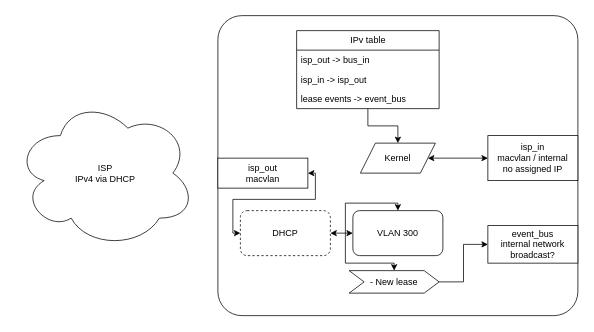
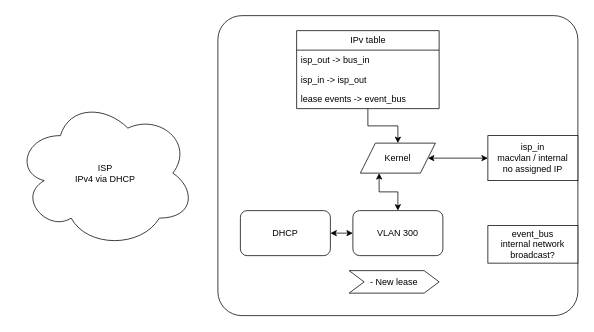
  <mxCell id="0" />
  <mxCell id="1" parent="0" />
  <mxCell id="2" value="" style="rounded=1;whiteSpace=wrap;html=1;glass=0;arcSize=8;" parent="1" vertex="1"><mxGeometry x="290" y="20" width="480" height="400" as="geometry" /></mxCell>
- <mxCell id="3" value="&lt;div&gt;isp_out&lt;/div&gt;macvlan" style="rounded=0;whiteSpace=wrap;html=1;" parent="1" vertex="1"><mxGeometry x="290" y="210" width="120" height="40" as="geometry" /></mxCell>
  <mxCell id="4" style="edgeStyle=orthogonalEdgeStyle;rounded=0;orthogonalLoop=1;jettySize=auto;html=1;exitX=0.5;exitY=1;exitDx=0;exitDy=0;" parent="1" source="2" target="2" edge="1"><mxGeometry relative="1" as="geometry" /></mxCell>
  <mxCell id="5" value="&lt;div&gt;ISP&lt;/div&gt;&lt;div&gt;IPv4 via DHCP&lt;br&gt;&lt;/div&gt;" style="ellipse;shape=cloud;whiteSpace=wrap;html=1;" parent="1" vertex="1"><mxGeometry x="20" y="130" width="240" height="200" as="geometry" /></mxCell>
  <mxCell id="6" value="&lt;div&gt;isp_in&lt;/div&gt;&lt;div&gt;macvlan / internal&lt;/div&gt;&lt;div&gt;no assigned IP&lt;br&gt;&lt;/div&gt;" style="rounded=0;whiteSpace=wrap;html=1;" parent="1" vertex="1"><mxGeometry x="650" y="180" width="120" height="60" as="geometry" /></mxCell>
  <mxCell id="7" value="VLAN 300" style="rounded=1;whiteSpace=wrap;html=1;" parent="1" vertex="1"><mxGeometry x="470" y="280" width="120" height="60" as="geometry" /></mxCell>
- <mxCell id="8" value="DHCP" style="rounded=1;whiteSpace=wrap;html=1;dashed=1;" parent="1" vertex="1"><mxGeometry x="320" y="280" width="120" height="60" as="geometry" /></mxCell>
- <mxCell id="9" value="" style="endArrow=classic;startArrow=classic;html=1;rounded=0;exitX=1;exitY=0.5;exitDx=0;exitDy=0;entryX=0;entryY=0.5;entryDx=0;entryDy=0;edgeStyle=orthogonalEdgeStyle;" parent="1" source="3" target="8" edge="1"><mxGeometry width="50" height="50" relative="1" as="geometry"><mxPoint x="440" y="300" as="sourcePoint" /><mxPoint x="490" y="250" as="targetPoint" /></mxGeometry></mxCell>
+ <mxCell id="8" value="DHCP" style="rounded=1;whiteSpace=wrap;html=1;" parent="1" vertex="1"><mxGeometry x="320" y="280" width="120" height="60" as="geometry" /></mxCell>
  <mxCell id="10" value="" style="endArrow=classic;startArrow=classic;html=1;rounded=0;entryX=0;entryY=0.5;entryDx=0;entryDy=0;exitX=1;exitY=0.5;exitDx=0;exitDy=0;" parent="1" source="8" target="7" edge="1"><mxGeometry width="50" height="50" relative="1" as="geometry"><mxPoint x="420" y="350" as="sourcePoint" /><mxPoint x="470" y="300" as="targetPoint" /></mxGeometry></mxCell>
  <mxCell id="11" value="Kernel" style="shape=parallelogram;perimeter=parallelogramPerimeter;whiteSpace=wrap;html=1;fixedSize=1;" parent="1" vertex="1"><mxGeometry x="480" y="190" width="100" height="40" as="geometry" /></mxCell>
- <mxCell id="12" value="" style="endArrow=classic;startArrow=classic;html=1;rounded=0;exitX=0.5;exitY=0;exitDx=0;exitDy=0;edgeStyle=orthogonalEdgeStyle;" parent="1" source="7" target="21" edge="1"><mxGeometry width="50" height="50" relative="1" as="geometry"><mxPoint x="660" y="300" as="sourcePoint" /><mxPoint x="710" y="250" as="targetPoint" /></mxGeometry></mxCell>
+ <mxCell id="12" value="" style="endArrow=classic;startArrow=classic;html=1;rounded=0;entryX=0.25;entryY=1;entryDx=0;entryDy=0;exitX=0.5;exitY=0;exitDx=0;exitDy=0;edgeStyle=orthogonalEdgeStyle;" parent="1" source="7" target="11" edge="1"><mxGeometry width="50" height="50" relative="1" as="geometry"><mxPoint x="660" y="300" as="sourcePoint" /><mxPoint x="710" y="250" as="targetPoint" /></mxGeometry></mxCell>
  <mxCell id="13" value="" style="endArrow=classic;startArrow=classic;html=1;rounded=0;entryX=1;entryY=0.5;entryDx=0;entryDy=0;exitX=0;exitY=0.5;exitDx=0;exitDy=0;edgeStyle=orthogonalEdgeStyle;" parent="1" source="6" target="11" edge="1"><mxGeometry width="50" height="50" relative="1" as="geometry"><mxPoint x="670" y="290" as="sourcePoint" /><mxPoint x="720" y="240" as="targetPoint" /></mxGeometry></mxCell>
  <mxCell id="14" style="edgeStyle=orthogonalEdgeStyle;rounded=0;orthogonalLoop=1;jettySize=auto;html=1;entryX=0.5;entryY=0;entryDx=0;entryDy=0;" edge="1" parent="1" source="15" target="11"><mxGeometry relative="1" as="geometry" /></mxCell>
  <mxCell id="15" value="IPv table" style="swimlane;fontStyle=0;childLayout=stackLayout;horizontal=1;startSize=26;fillColor=none;horizontalStack=0;resizeParent=1;resizeParentMax=0;resizeLast=0;collapsible=1;marginBottom=0;html=1;" vertex="1" parent="1"><mxGeometry x="395" y="40" width="190" height="104" as="geometry" /></mxCell>
  <mxCell id="16" value="isp_out -&amp;gt; bus_in" style="text;strokeColor=none;fillColor=none;align=left;verticalAlign=top;spacingLeft=4;spacingRight=4;overflow=hidden;rotatable=0;points=[[0,0.5],[1,0.5]];portConstraint=eastwest;whiteSpace=wrap;html=1;" vertex="1" parent="15"><mxGeometry y="26" width="190" height="26" as="geometry" /></mxCell>
  <mxCell id="17" value="isp_in -&amp;gt; isp_out" style="text;strokeColor=none;fillColor=none;align=left;verticalAlign=top;spacingLeft=4;spacingRight=4;overflow=hidden;rotatable=0;points=[[0,0.5],[1,0.5]];portConstraint=eastwest;whiteSpace=wrap;html=1;" vertex="1" parent="15"><mxGeometry y="52" width="190" height="26" as="geometry" /></mxCell>
  <mxCell id="18" value="lease events -&amp;gt; event_bus" style="text;strokeColor=none;fillColor=none;align=left;verticalAlign=top;spacingLeft=4;spacingRight=4;overflow=hidden;rotatable=0;points=[[0,0.5],[1,0.5]];portConstraint=eastwest;whiteSpace=wrap;html=1;" vertex="1" parent="15"><mxGeometry y="78" width="190" height="26" as="geometry" /></mxCell>
  <mxCell id="19" value="event_bus&lt;div&gt;internal network&lt;/div&gt;&lt;div&gt;broadcast?&lt;/div&gt;" style="rounded=0;whiteSpace=wrap;html=1;" vertex="1" parent="1"><mxGeometry x="650" y="300" width="120" height="50" as="geometry" /></mxCell>
- <mxCell id="20" style="edgeStyle=orthogonalEdgeStyle;rounded=0;orthogonalLoop=1;jettySize=auto;html=1;entryX=0;entryY=0.5;entryDx=0;entryDy=0;" edge="1" parent="1" source="21" target="19"><mxGeometry relative="1" as="geometry" /></mxCell>
  <mxCell id="21" value="&lt;div style=&quot;&quot;&gt;&lt;span style=&quot;background-color: initial;&quot;&gt;- New lease&lt;/span&gt;&lt;/div&gt;" style="shape=step;perimeter=stepPerimeter;whiteSpace=wrap;html=1;fixedSize=1;align=center;" vertex="1" parent="1"><mxGeometry x="465" y="360" width="120" height="30" as="geometry" /></mxCell>
